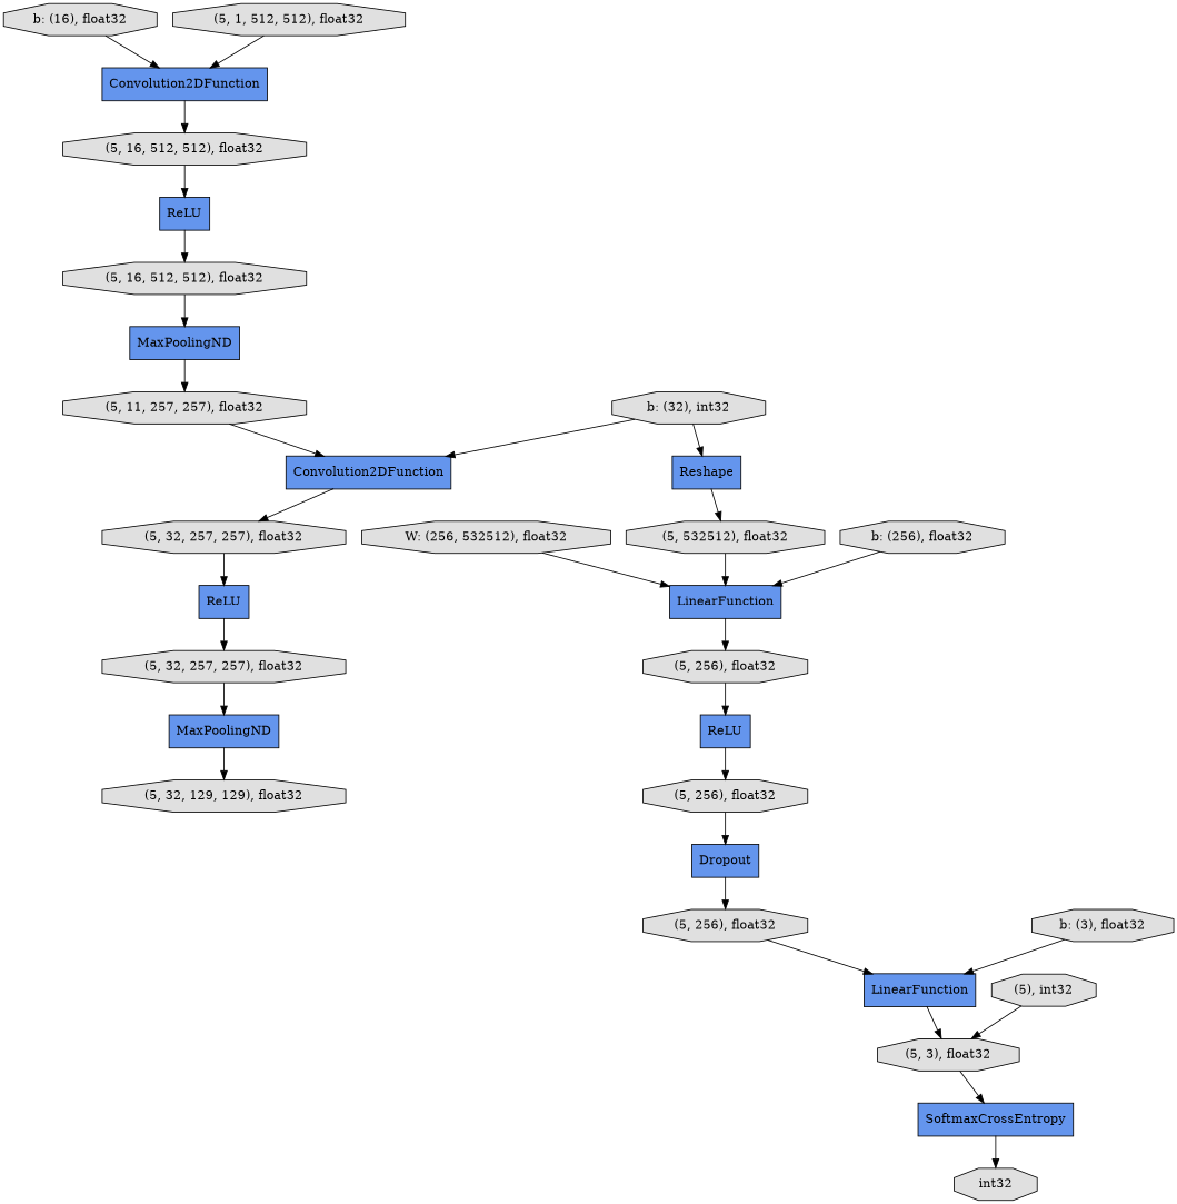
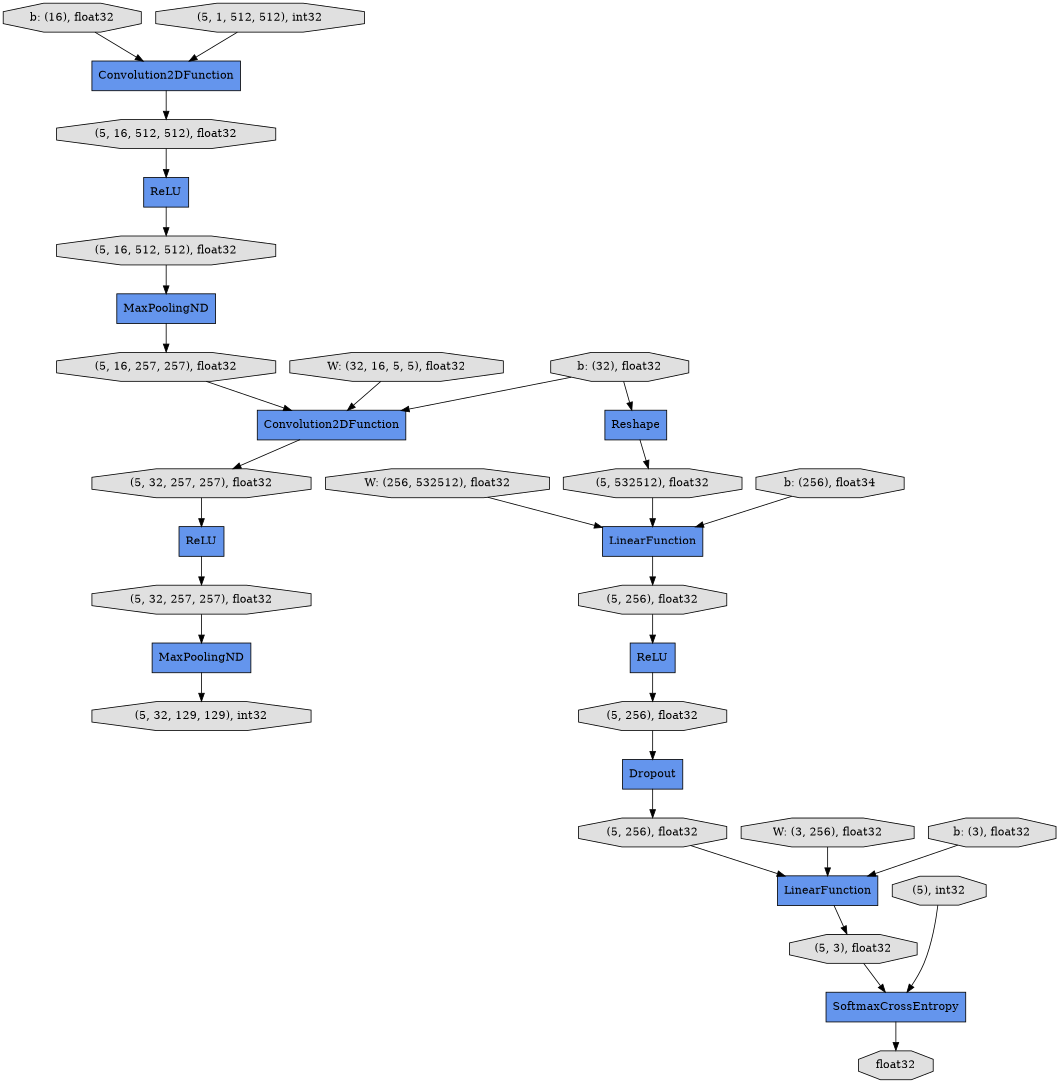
  digraph {
    rankdir=TB
    node [fillcolor="#E0E0E0" shape=octagon style=filled]
    n1 [label="(5, 3), float32"]
    n2 [fillcolor="#6495ED" label=SoftmaxCrossEntropy shape=record]
-   n3 [label=int32]
-   n4 [label="(5, 11, 257, 257), float32"]
+   n3 [label=float32]
+   n4 [label="(5, 16, 257, 257), float32"]
    n5 [fillcolor="#6495ED" label=Convolution2DFunction shape=record]
    n6 [label="(5, 32, 257, 257), float32"]
-   n7 [label="b: (32), int32"]
+   n7 [label="b: (32), float32"]
    n8 [fillcolor="#6495ED" label=Reshape shape=record]
    n9 [fillcolor="#6495ED" label=ReLU shape=record]
    n10 [label="(5, 32, 257, 257), float32"]
    n11 [fillcolor="#6495ED" label=MaxPoolingND shape=record]
    n12 [fillcolor="#6495ED" label=MaxPoolingND shape=record]
    n13 [fillcolor="#6495ED" label=Convolution2DFunction shape=record]
    n14 [label="(5, 16, 512, 512), float32"]
    n15 [fillcolor="#6495ED" label=ReLU shape=record]
+   n16 [label="W: (32, 16, 5, 5), float32"]
    n17 [fillcolor="#6495ED" label=Dropout shape=record]
    n18 [label="(5, 256), float32"]
    n19 [fillcolor="#6495ED" label=LinearFunction shape=record]
-   n20 [label="(5, 32, 129, 129), float32"]
+   n20 [label="(5, 32, 129, 129), int32"]
    n21 [label="(5, 256), float32"]
    n22 [fillcolor="#6495ED" label=ReLU shape=record]
    n23 [label="(5, 256), float32"]
    n24 [label="W: (256, 532512), float32"]
    n25 [fillcolor="#6495ED" label=LinearFunction shape=record]
+   n26 [label="W: (3, 256), float32"]
    n27 [label="b: (16), float32"]
    n28 [label="(5, 16, 512, 512), float32"]
    n29 [label="(5), int32"]
    n30 [label="(5, 532512), float32"]
-   n31 [label="(5, 1, 512, 512), float32"]
+   n31 [label="(5, 1, 512, 512), int32"]
    n32 [label="b: (3), float32"]
-   n33 [label="b: (256), float32"]
+   n33 [label="b: (256), float34"]
    n1 -> n2
    n2 -> n3
    n4 -> n5
    n5 -> n6
    n6 -> n9
    n7 -> n5
    n7 -> n8
    n8 -> n30
    n9 -> n10
    n10 -> n11
    n11 -> n20
    n12 -> n4
    n13 -> n14
    n14 -> n15
    n15 -> n28
+   n16 -> n5
    n17 -> n18
    n18 -> n19
    n19 -> n1
    n21 -> n22
    n22 -> n23
    n23 -> n17
    n24 -> n25
    n25 -> n21
+   n26 -> n19
    n27 -> n13
    n28 -> n12
-   n29 -> n1
+   n29 -> n2
    n30 -> n25
    n31 -> n13
    n32 -> n19
    n33 -> n25
  }
